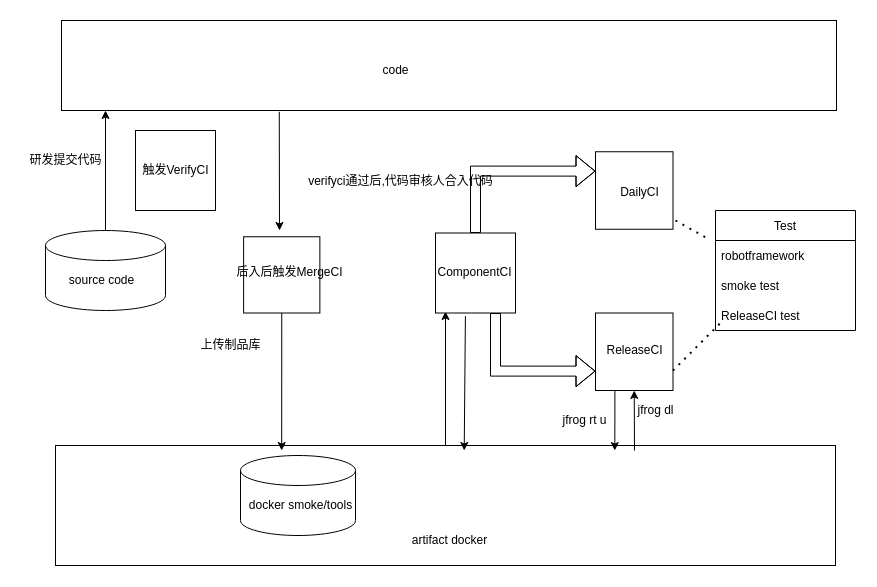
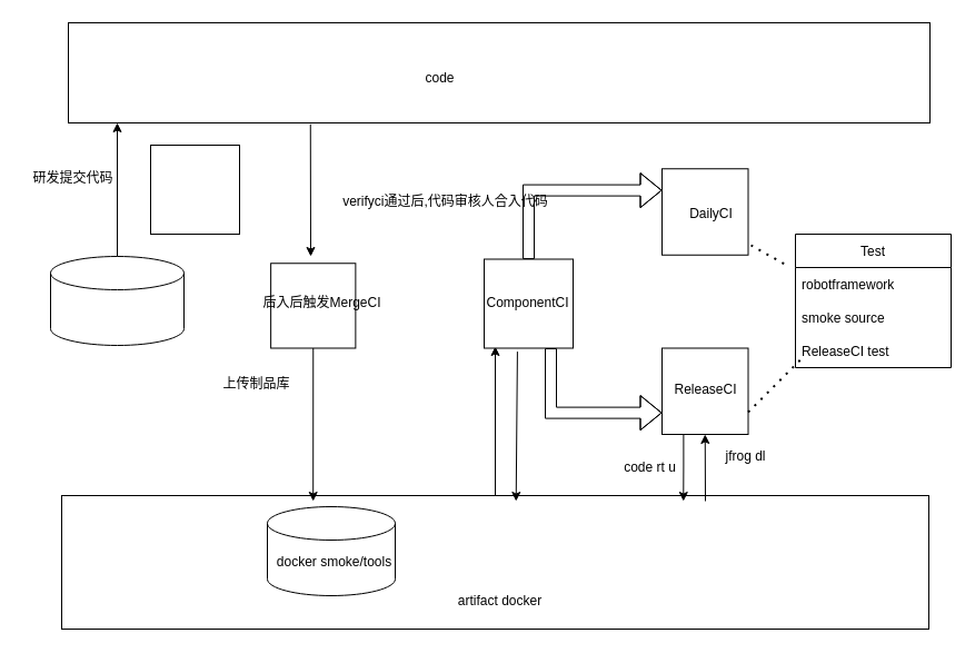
  <mxCell id="0" />
  <mxCell id="1" parent="0" />
  <mxCell id="2" value="" style="rounded=0;whiteSpace=wrap;html=1;" parent="1" vertex="1"><mxGeometry x="61" y="20" width="775" height="90" as="geometry" /></mxCell>
  <mxCell id="3" style="edgeStyle=orthogonalEdgeStyle;rounded=0;orthogonalLoop=1;jettySize=auto;html=1;exitX=0.5;exitY=0;exitDx=0;exitDy=0;entryX=0.125;entryY=0.981;entryDx=0;entryDy=0;entryPerimeter=0;fontFamily=Helvetica;" parent="1" source="4" target="12" edge="1"><mxGeometry relative="1" as="geometry" /></mxCell>
  <mxCell id="4" value="" style="rounded=0;whiteSpace=wrap;html=1;" parent="1" vertex="1"><mxGeometry x="55" y="445" width="780" height="120" as="geometry" /></mxCell>
  <mxCell id="5" value="" style="shape=cylinder3;whiteSpace=wrap;html=1;boundedLbl=1;backgroundOutline=1;size=15;" parent="1" vertex="1"><mxGeometry x="240" y="455" width="115" height="80" as="geometry" /></mxCell>
  <mxCell id="6" value="" style="shape=cylinder3;whiteSpace=wrap;html=1;boundedLbl=1;backgroundOutline=1;size=15;fontFamily=Helvetica;" parent="1" vertex="1"><mxGeometry x="45" y="230" width="120" height="80" as="geometry" /></mxCell>
  <mxCell id="7" style="edgeStyle=orthogonalEdgeStyle;rounded=0;orthogonalLoop=1;jettySize=auto;html=1;fontFamily=Helvetica;" parent="1" edge="1"><mxGeometry relative="1" as="geometry"><mxPoint x="105" y="110" as="targetPoint" /><mxPoint x="105" y="230" as="sourcePoint" /></mxGeometry></mxCell>
  <mxCell id="8" value="docker smoke/tools" style="text;html=1;resizable=0;autosize=1;align=center;verticalAlign=middle;points=[];fillColor=none;strokeColor=none;rounded=0;fontFamily=Helvetica;" parent="1" vertex="1"><mxGeometry x="240" y="495" width="120" height="20" as="geometry" /></mxCell>
  <mxCell id="9" value="artifact docker" style="text;html=1;resizable=0;autosize=1;align=center;verticalAlign=middle;points=[];fillColor=none;strokeColor=none;rounded=0;fontFamily=Helvetica;" parent="1" vertex="1"><mxGeometry x="394" y="530" width="110" height="20" as="geometry" /></mxCell>
  <mxCell id="10" style="edgeStyle=orthogonalEdgeStyle;shape=flexArrow;rounded=0;orthogonalLoop=1;jettySize=auto;html=1;exitX=0.5;exitY=0;exitDx=0;exitDy=0;entryX=0;entryY=0.25;entryDx=0;entryDy=0;fontFamily=Helvetica;" parent="1" source="12" target="22" edge="1"><mxGeometry relative="1" as="geometry" /></mxCell>
  <mxCell id="11" style="edgeStyle=orthogonalEdgeStyle;shape=flexArrow;rounded=0;orthogonalLoop=1;jettySize=auto;html=1;exitX=0.75;exitY=1;exitDx=0;exitDy=0;entryX=0;entryY=0.75;entryDx=0;entryDy=0;fontFamily=Helvetica;" parent="1" source="12" target="20" edge="1"><mxGeometry relative="1" as="geometry" /></mxCell>
  <mxCell id="12" value="" style="whiteSpace=wrap;html=1;aspect=fixed;fontFamily=Helvetica;" parent="1" vertex="1"><mxGeometry x="435" y="232.5" width="80" height="80" as="geometry" /></mxCell>
  <mxCell id="13" value="ComponentCI" style="text;html=1;resizable=0;autosize=1;align=center;verticalAlign=middle;points=[];fillColor=none;strokeColor=none;rounded=0;fontFamily=Helvetica;" parent="1" vertex="1"><mxGeometry x="428.75" y="261.88" width="90" height="20" as="geometry" /></mxCell>
  <mxCell id="14" value="" style="whiteSpace=wrap;html=1;aspect=fixed;fontFamily=Helvetica;" parent="1" vertex="1"><mxGeometry x="135" y="130" width="80" height="80" as="geometry" /></mxCell>
- <mxCell id="15" value="触发VerifyCI" style="text;html=1;resizable=0;autosize=1;align=center;verticalAlign=middle;points=[];fillColor=none;strokeColor=none;rounded=0;fontFamily=Helvetica;" parent="1" vertex="1"><mxGeometry x="135" y="160" width="80" height="20" as="geometry" /></mxCell>
  <mxCell id="16" style="edgeStyle=orthogonalEdgeStyle;rounded=0;orthogonalLoop=1;jettySize=auto;html=1;exitX=0.5;exitY=1;exitDx=0;exitDy=0;entryX=0.29;entryY=0.042;entryDx=0;entryDy=0;entryPerimeter=0;fontFamily=Helvetica;" parent="1" source="17" target="4" edge="1"><mxGeometry relative="1" as="geometry" /></mxCell>
  <mxCell id="17" value="" style="whiteSpace=wrap;html=1;aspect=fixed;fontFamily=Helvetica;" parent="1" vertex="1"><mxGeometry x="243.12" y="236.25" width="76.25" height="76.25" as="geometry" /></mxCell>
  <mxCell id="18" value="后入后触发MergeCI" style="text;html=1;resizable=0;autosize=1;align=center;verticalAlign=middle;points=[];fillColor=none;strokeColor=none;rounded=0;fontFamily=Helvetica;" parent="1" vertex="1"><mxGeometry x="229.37" y="261.88" width="120" height="20" as="geometry" /></mxCell>
  <mxCell id="19" style="edgeStyle=orthogonalEdgeStyle;rounded=0;orthogonalLoop=1;jettySize=auto;html=1;exitX=0.25;exitY=1;exitDx=0;exitDy=0;entryX=0.717;entryY=0.042;entryDx=0;entryDy=0;entryPerimeter=0;fontFamily=Helvetica;" parent="1" source="20" target="4" edge="1"><mxGeometry relative="1" as="geometry" /></mxCell>
  <mxCell id="20" value="" style="whiteSpace=wrap;html=1;aspect=fixed;fontFamily=Helvetica;" parent="1" vertex="1"><mxGeometry x="595" y="312.5" width="77.5" height="77.5" as="geometry" /></mxCell>
  <mxCell id="21" value="ReleaseCI" style="text;html=1;resizable=0;autosize=1;align=center;verticalAlign=middle;points=[];fillColor=none;strokeColor=none;rounded=0;fontFamily=Helvetica;" parent="1" vertex="1"><mxGeometry x="598.75" y="340" width="70" height="20" as="geometry" /></mxCell>
  <mxCell id="22" value="" style="whiteSpace=wrap;html=1;aspect=fixed;fontFamily=Helvetica;" parent="1" vertex="1"><mxGeometry x="595" y="151.25" width="77.5" height="77.5" as="geometry" /></mxCell>
  <mxCell id="23" value="DailyCI" style="text;html=1;resizable=0;autosize=1;align=center;verticalAlign=middle;points=[];fillColor=none;strokeColor=none;rounded=0;fontFamily=Helvetica;" parent="1" vertex="1"><mxGeometry x="613.75" y="181.88" width="50" height="20" as="geometry" /></mxCell>
  <mxCell id="24" value="code" style="text;html=1;resizable=0;autosize=1;align=center;verticalAlign=middle;points=[];fillColor=none;strokeColor=none;rounded=0;fontFamily=Helvetica;" parent="1" vertex="1"><mxGeometry x="375" y="60" width="40" height="20" as="geometry" /></mxCell>
  <mxCell id="25" value="研发提交代码" style="text;html=1;resizable=0;autosize=1;align=center;verticalAlign=middle;points=[];fillColor=none;strokeColor=none;rounded=0;fontFamily=Helvetica;" parent="1" vertex="1"><mxGeometry x="20" y="150" width="90" height="20" as="geometry" /></mxCell>
  <mxCell id="26" value="verifyci通过后,代码审核人合入代码" style="text;html=1;resizable=0;autosize=1;align=center;verticalAlign=middle;points=[];fillColor=none;strokeColor=none;rounded=0;fontFamily=Helvetica;" parent="1" vertex="1"><mxGeometry x="300" y="171.25" width="200" height="20" as="geometry" /></mxCell>
  <mxCell id="27" value="上传制品库" style="text;html=1;resizable=0;autosize=1;align=center;verticalAlign=middle;points=[];fillColor=none;strokeColor=none;rounded=0;fontFamily=Helvetica;" parent="1" vertex="1"><mxGeometry x="190" y="335" width="80" height="20" as="geometry" /></mxCell>
  <mxCell id="28" value="" style="endArrow=classic;html=1;rounded=0;fontFamily=Helvetica;exitX=0.281;exitY=1.014;exitDx=0;exitDy=0;exitPerimeter=0;" parent="1" source="2" edge="1"><mxGeometry width="50" height="50" relative="1" as="geometry"><mxPoint x="245" y="195" as="sourcePoint" /><mxPoint x="279" y="230" as="targetPoint" /></mxGeometry></mxCell>
  <mxCell id="29" value="" style="endArrow=classic;html=1;rounded=0;fontFamily=Helvetica;exitX=0.374;exitY=1.039;exitDx=0;exitDy=0;exitPerimeter=0;entryX=0.524;entryY=0.042;entryDx=0;entryDy=0;entryPerimeter=0;" parent="1" source="12" target="4" edge="1"><mxGeometry width="50" height="50" relative="1" as="geometry"><mxPoint x="468.75" y="370" as="sourcePoint" /><mxPoint x="464" y="430" as="targetPoint" /></mxGeometry></mxCell>
  <mxCell id="30" value="Test" style="swimlane;fontStyle=0;childLayout=stackLayout;horizontal=1;startSize=30;horizontalStack=0;resizeParent=1;resizeParentMax=0;resizeLast=0;collapsible=1;marginBottom=0;fontFamily=Helvetica;" parent="1" vertex="1"><mxGeometry x="715" y="210" width="140" height="120" as="geometry" /></mxCell>
  <mxCell id="31" value="robotframework" style="text;strokeColor=none;fillColor=none;align=left;verticalAlign=middle;spacingLeft=4;spacingRight=4;overflow=hidden;points=[[0,0.5],[1,0.5]];portConstraint=eastwest;rotatable=0;fontFamily=Helvetica;" parent="30" vertex="1"><mxGeometry y="30" width="140" height="30" as="geometry" /></mxCell>
- <mxCell id="32" value="smoke test" style="text;strokeColor=none;fillColor=none;align=left;verticalAlign=middle;spacingLeft=4;spacingRight=4;overflow=hidden;points=[[0,0.5],[1,0.5]];portConstraint=eastwest;rotatable=0;fontFamily=Helvetica;" parent="30" vertex="1"><mxGeometry y="60" width="140" height="30" as="geometry" /></mxCell>
+ <mxCell id="32" value="smoke source" style="text;strokeColor=none;fillColor=none;align=left;verticalAlign=middle;spacingLeft=4;spacingRight=4;overflow=hidden;points=[[0,0.5],[1,0.5]];portConstraint=eastwest;rotatable=0;fontFamily=Helvetica;" parent="30" vertex="1"><mxGeometry y="60" width="140" height="30" as="geometry" /></mxCell>
  <mxCell id="33" value="ReleaseCI test" style="text;strokeColor=none;fillColor=none;align=left;verticalAlign=middle;spacingLeft=4;spacingRight=4;overflow=hidden;points=[[0,0.5],[1,0.5]];portConstraint=eastwest;rotatable=0;fontFamily=Helvetica;" parent="30" vertex="1"><mxGeometry y="90" width="140" height="30" as="geometry" /></mxCell>
- <mxCell id="34" value="jfrog rt u" style="text;html=1;resizable=0;autosize=1;align=center;verticalAlign=middle;points=[];fillColor=none;strokeColor=none;rounded=0;fontFamily=Helvetica;" parent="1" vertex="1"><mxGeometry x="553.75" y="410" width="60" height="20" as="geometry" /></mxCell>
- <mxCell id="35" value="jfrog dl" style="text;html=1;resizable=0;autosize=1;align=center;verticalAlign=middle;points=[];fillColor=none;strokeColor=none;rounded=0;fontFamily=Helvetica;" parent="1" vertex="1"><mxGeometry x="630" y="400" width="50" height="20" as="geometry" /></mxCell>
+ <mxCell id="34" value="code rt u" style="text;html=1;resizable=0;autosize=1;align=center;verticalAlign=middle;points=[];fillColor=none;strokeColor=none;rounded=0;fontFamily=Helvetica;" parent="1" vertex="1"><mxGeometry x="553.75" y="410" width="60" height="20" as="geometry" /></mxCell>
+ <mxCell id="35" value="jfrog dl" style="text;html=1;resizable=0;autosize=1;align=center;verticalAlign=middle;points=[];fillColor=none;strokeColor=none;rounded=0;fontFamily=Helvetica;" parent="1" vertex="1"><mxGeometry x="645" y="400" width="50" height="20" as="geometry" /></mxCell>
  <mxCell id="36" value="" style="endArrow=classic;html=1;rounded=0;fontFamily=Helvetica;entryX=0.5;entryY=1;entryDx=0;entryDy=0;" parent="1" target="20" edge="1"><mxGeometry width="50" height="50" relative="1" as="geometry"><mxPoint x="634" y="450" as="sourcePoint" /><mxPoint x="665" y="360" as="targetPoint" /></mxGeometry></mxCell>
- <mxCell id="37" value="source code" style="text;html=1;resizable=0;autosize=1;align=center;verticalAlign=middle;points=[];fillColor=none;strokeColor=none;rounded=0;" parent="1" vertex="1"><mxGeometry x="61" y="270" width="80" height="20" as="geometry" /></mxCell>
  <mxCell id="38" value="" style="endArrow=none;dashed=1;html=1;dashPattern=1 3;strokeWidth=2;rounded=0;" edge="1" parent="1"><mxGeometry width="50" height="50" relative="1" as="geometry"><mxPoint x="672.5" y="370" as="sourcePoint" /><mxPoint x="722.5" y="320" as="targetPoint" /></mxGeometry></mxCell>
  <mxCell id="39" value="" style="endArrow=none;dashed=1;html=1;dashPattern=1 3;strokeWidth=2;rounded=0;entryX=-0.043;entryY=0.242;entryDx=0;entryDy=0;entryPerimeter=0;" edge="1" parent="1" target="30"><mxGeometry width="50" height="50" relative="1" as="geometry"><mxPoint x="675" y="220" as="sourcePoint" /><mxPoint x="725" y="170" as="targetPoint" /></mxGeometry></mxCell>
